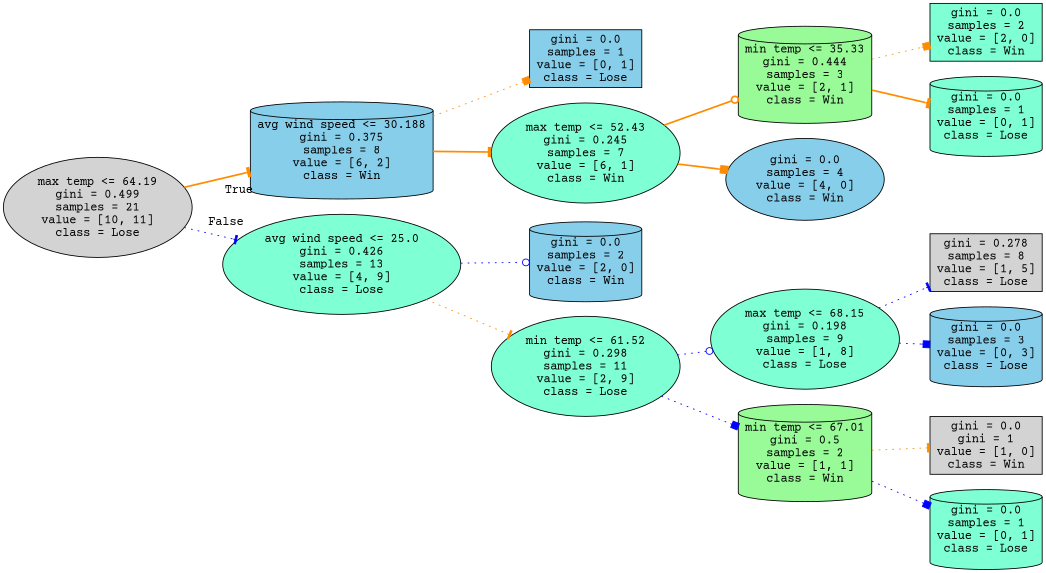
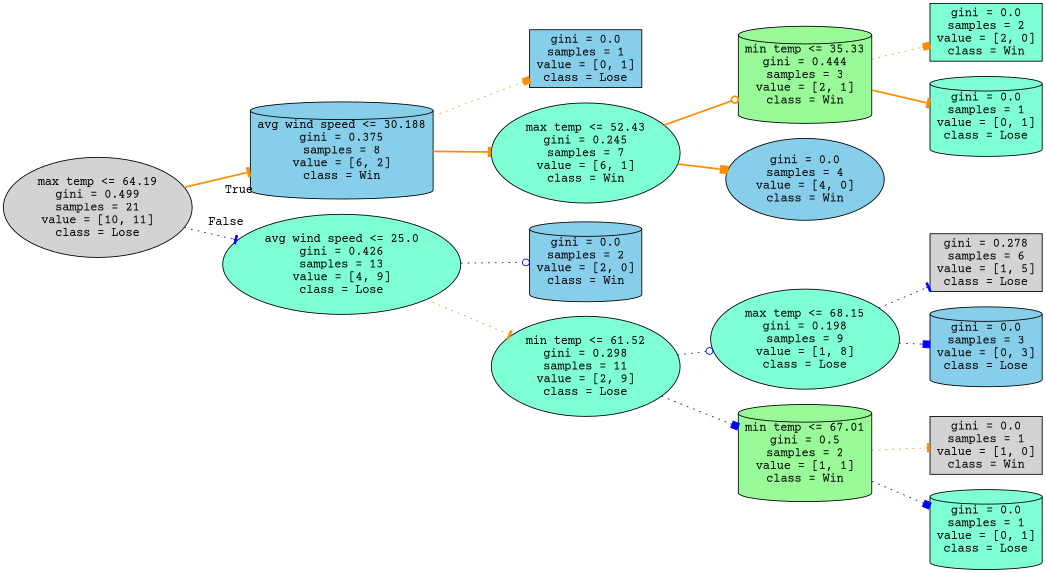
  digraph {
    fontname="Courier Prime"
    rankdir=LR
    node [fillcolor=aquamarine fontname="Courier Prime" shape=cylinder style=filled]
    edge [arrowhead=tee color=darkorange fontname="Courier Prime" style=dotted]
    n1 [fillcolor=lightgrey label="max temp <= 64.19\ngini = 0.499\nsamples = 21\nvalue = [10, 11]\nclass = Lose" shape=ellipse]
    n2 [fillcolor=skyblue label="avg wind speed <= 30.188\ngini = 0.375\nsamples = 8\nvalue = [6, 2]\nclass = Win"]
    n3 [label="avg wind speed <= 25.0\ngini = 0.426\nsamples = 13\nvalue = [4, 9]\nclass = Lose" shape=ellipse]
    n4 [fillcolor=skyblue label="gini = 0.0\nsamples = 1\nvalue = [0, 1]\nclass = Lose" shape=box]
    n5 [label="max temp <= 52.43\ngini = 0.245\nsamples = 7\nvalue = [6, 1]\nclass = Win" shape=ellipse]
    n6 [fillcolor=skyblue label="gini = 0.0\nsamples = 2\nvalue = [2, 0]\nclass = Win"]
    n7 [label="min temp <= 61.52\ngini = 0.298\nsamples = 11\nvalue = [2, 9]\nclass = Lose" shape=ellipse]
    n8 [fillcolor=palegreen label="min temp <= 35.33\ngini = 0.444\nsamples = 3\nvalue = [2, 1]\nclass = Win"]
    n9 [fillcolor=skyblue label="gini = 0.0\nsamples = 4\nvalue = [4, 0]\nclass = Win" shape=ellipse]
    n10 [label="gini = 0.0\nsamples = 2\nvalue = [2, 0]\nclass = Win" shape=box]
    n11 [label="gini = 0.0\nsamples = 1\nvalue = [0, 1]\nclass = Lose"]
    n12 [label="max temp <= 68.15\ngini = 0.198\nsamples = 9\nvalue = [1, 8]\nclass = Lose" shape=ellipse]
    n13 [fillcolor=palegreen label="min temp <= 67.01\ngini = 0.5\nsamples = 2\nvalue = [1, 1]\nclass = Win"]
-   n14 [fillcolor=lightgrey label="gini = 0.278\nsamples = 8\nvalue = [1, 5]\nclass = Lose" shape=box]
+   n14 [fillcolor=lightgrey label="gini = 0.278\nsamples = 6\nvalue = [1, 5]\nclass = Lose" shape=box]
    n15 [fillcolor=skyblue label="gini = 0.0\nsamples = 3\nvalue = [0, 3]\nclass = Lose"]
-   n16 [fillcolor=lightgrey label="gini = 0.0\ngini = 1\nvalue = [1, 0]\nclass = Win" shape=box]
+   n16 [fillcolor=lightgrey label="gini = 0.0\nsamples = 1\nvalue = [1, 0]\nclass = Win" shape=box]
    n17 [label="gini = 0.0\nsamples = 1\nvalue = [0, 1]\nclass = Lose"]
    n1 -> n2 [headlabel=True labelangle=45 labeldistance=2.5 style=bold]
    n1 -> n3 [color=blue headlabel=False labelangle=-45 labeldistance=2.5]
    n2 -> n4 [arrowhead=box]
    n2 -> n5 [style=bold]
    n3 -> n6 [arrowhead=odot color=blue]
    n3 -> n7
    n5 -> n8 [arrowhead=odot style=bold]
    n5 -> n9 [arrowhead=box style=bold]
    n7 -> n12 [arrowhead=odot color=blue]
    n7 -> n13 [arrowhead=box color=blue]
    n8 -> n10 [arrowhead=box]
    n8 -> n11 [style=bold]
    n12 -> n14 [color=blue]
    n12 -> n15 [arrowhead=box color=blue]
    n13 -> n16
    n13 -> n17 [arrowhead=box color=blue]
  }
